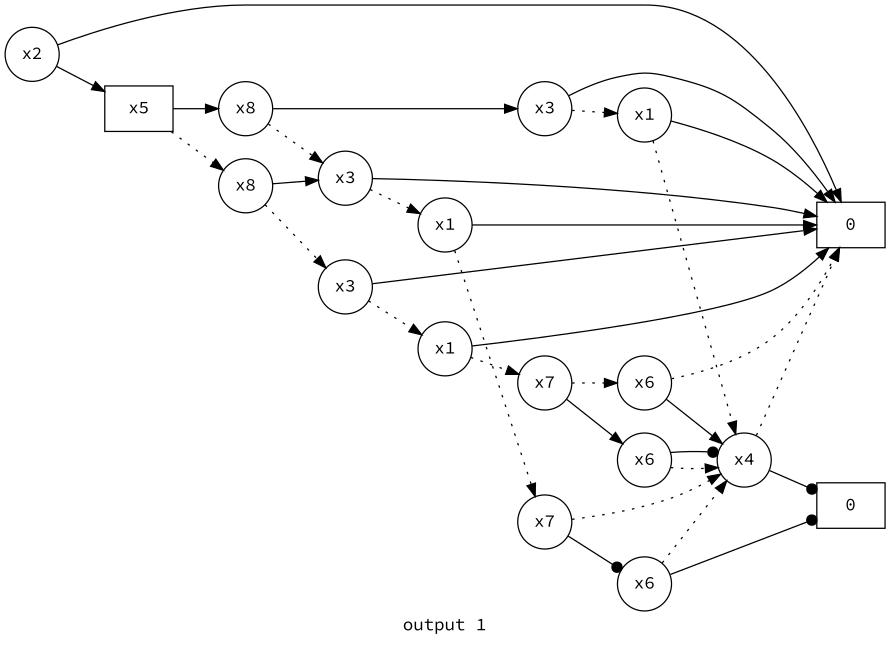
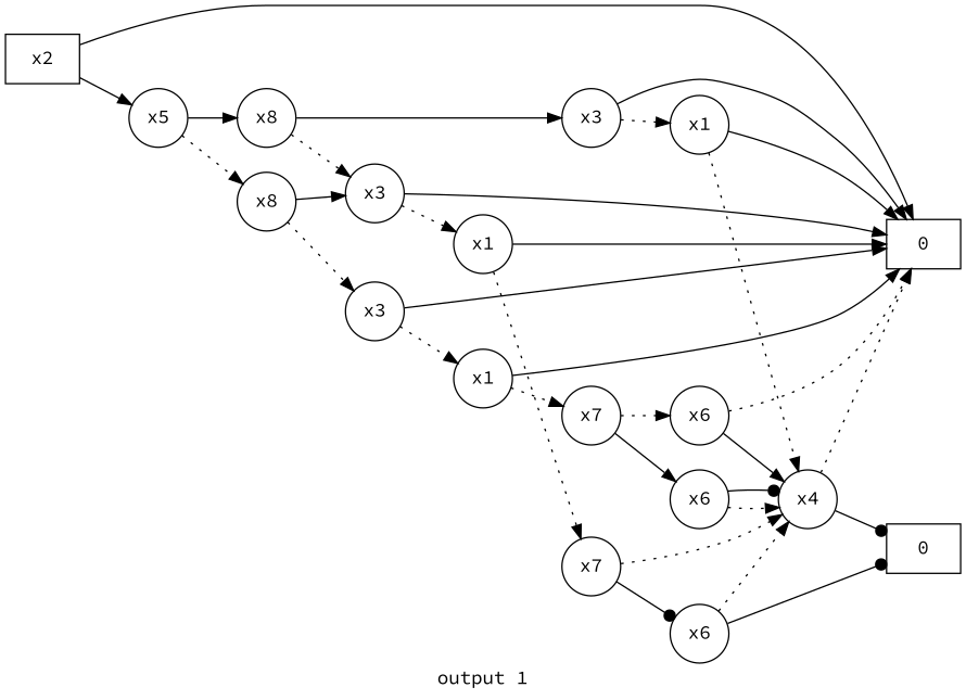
  digraph {
    fontname="Source Code Pro"
    label="output 1"
    rankdir=LR
    node [fontname="Source Code Pro" shape=circle]
    edge [fontname="Source Code Pro" style=solid]
-   n1 [label=x2]
-   n2 [label=x5 shape=box]
+   n1 [label=x2 shape=box]
+   n2 [label=x5]
    n3 [label=0 shape=box]
    n4 [label=x8]
    n5 [label=x8]
    n6 [label=x3]
    n7 [label=x3]
    n8 [label=x3]
    n9 [label=x1]
    n10 [label=x1]
    n11 [label=x7]
    n12 [label=x6]
    n13 [label=x6]
    n14 [label=x4]
    n15 [label=0 shape=box]
    n16 [label=x7]
    n17 [label=x6]
    n18 [label=x1]
    n1 -> n2
    n1 -> n3
    n2 -> n4 [style=dotted]
    n2 -> n5
    n4 -> n6 [style=dotted]
    n4 -> n7
    n5 -> n7 [style=dotted]
    n5 -> n8
    n6 -> n3
    n6 -> n9 [style=dotted]
    n7 -> n3
    n7 -> n10 [style=dotted]
    n8 -> n3
    n8 -> n18 [style=dotted]
    n9 -> n3
    n9 -> n11 [style=dotted]
    n10 -> n3
    n10 -> n16 [style=dotted]
    n11 -> n12 [style=dotted]
    n11 -> n13
    n12 -> n3 [style=dotted]
    n12 -> n14
    n13 -> n14 [style=dotted]
    n13 -> n14 [arrowhead=dot]
    n14 -> n3 [style=dotted]
    n14 -> n15 [arrowhead=dot]
    n16 -> n14 [style=dotted]
    n16 -> n17 [arrowhead=dot]
    n17 -> n14 [style=dotted]
    n17 -> n15 [arrowhead=dot]
    n18 -> n3
    n18 -> n14 [style=dotted]
  }
